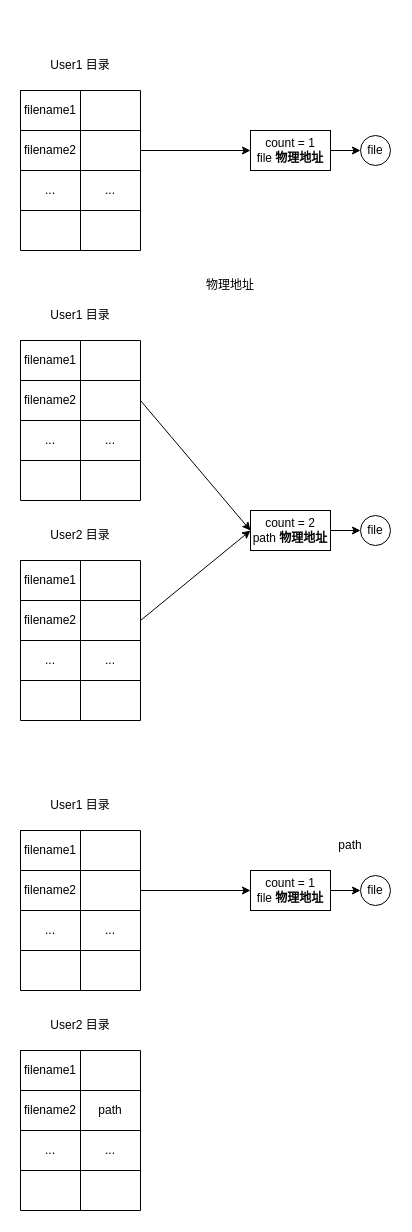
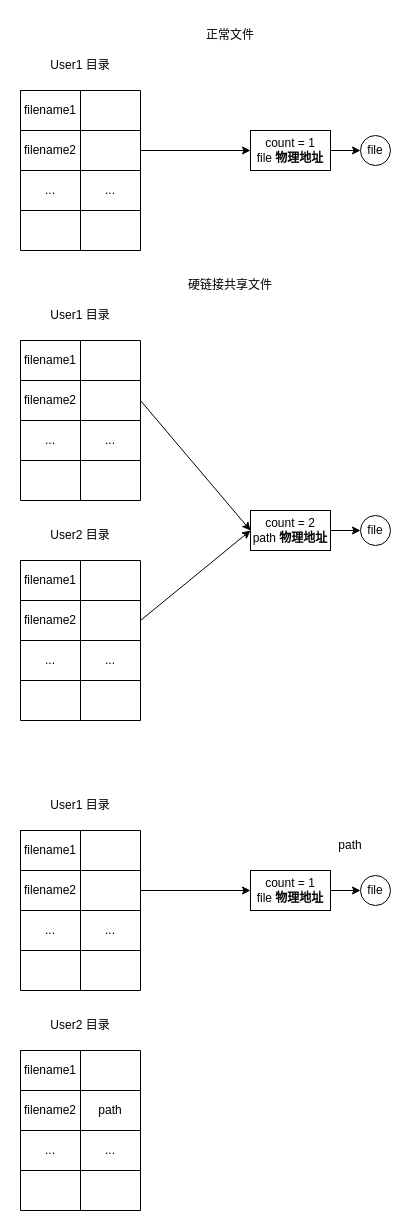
  <mxCell id="0" />
  <mxCell id="1" parent="0" />
  <mxCell id="2" value="" style="shape=table;html=1;whiteSpace=wrap;startSize=0;container=1;collapsible=0;childLayout=tableLayout;" vertex="1" parent="1"><mxGeometry x="20" y="340" width="120" height="160" as="geometry" /></mxCell>
  <mxCell id="3" value="" style="shape=tableRow;horizontal=0;startSize=0;swimlaneHead=0;swimlaneBody=0;top=0;left=0;bottom=0;right=0;collapsible=0;dropTarget=0;fillColor=none;points=[[0,0.5],[1,0.5]];portConstraint=eastwest;" vertex="1" parent="2"><mxGeometry width="120" height="40" as="geometry" /></mxCell>
  <mxCell id="4" value="filename1" style="shape=partialRectangle;html=1;whiteSpace=wrap;connectable=0;fillColor=none;top=0;left=0;bottom=0;right=0;overflow=hidden;" vertex="1" parent="3"><mxGeometry width="60" height="40" as="geometry"><mxRectangle width="60" height="40" as="alternateBounds" /></mxGeometry></mxCell>
  <mxCell id="5" value="" style="shape=partialRectangle;html=1;whiteSpace=wrap;connectable=0;fillColor=none;top=0;left=0;bottom=0;right=0;overflow=hidden;" vertex="1" parent="3"><mxGeometry x="60" width="60" height="40" as="geometry"><mxRectangle width="60" height="40" as="alternateBounds" /></mxGeometry></mxCell>
  <mxCell id="6" value="" style="shape=tableRow;horizontal=0;startSize=0;swimlaneHead=0;swimlaneBody=0;top=0;left=0;bottom=0;right=0;collapsible=0;dropTarget=0;fillColor=none;points=[[0,0.5],[1,0.5]];portConstraint=eastwest;" vertex="1" parent="2"><mxGeometry y="40" width="120" height="40" as="geometry" /></mxCell>
  <mxCell id="7" value="filename2" style="shape=partialRectangle;html=1;whiteSpace=wrap;connectable=0;fillColor=none;top=0;left=0;bottom=0;right=0;overflow=hidden;" vertex="1" parent="6"><mxGeometry width="60" height="40" as="geometry"><mxRectangle width="60" height="40" as="alternateBounds" /></mxGeometry></mxCell>
  <mxCell id="8" value="" style="shape=partialRectangle;html=1;whiteSpace=wrap;connectable=0;fillColor=none;top=0;left=0;bottom=0;right=0;overflow=hidden;" vertex="1" parent="6"><mxGeometry x="60" width="60" height="40" as="geometry"><mxRectangle width="60" height="40" as="alternateBounds" /></mxGeometry></mxCell>
  <mxCell id="9" style="shape=tableRow;horizontal=0;startSize=0;swimlaneHead=0;swimlaneBody=0;top=0;left=0;bottom=0;right=0;collapsible=0;dropTarget=0;fillColor=none;points=[[0,0.5],[1,0.5]];portConstraint=eastwest;" vertex="1" parent="2"><mxGeometry y="80" width="120" height="40" as="geometry" /></mxCell>
  <mxCell id="10" value="..." style="shape=partialRectangle;html=1;whiteSpace=wrap;connectable=0;fillColor=none;top=0;left=0;bottom=0;right=0;overflow=hidden;" vertex="1" parent="9"><mxGeometry width="60" height="40" as="geometry"><mxRectangle width="60" height="40" as="alternateBounds" /></mxGeometry></mxCell>
  <mxCell id="11" value="..." style="shape=partialRectangle;html=1;whiteSpace=wrap;connectable=0;fillColor=none;top=0;left=0;bottom=0;right=0;overflow=hidden;" vertex="1" parent="9"><mxGeometry x="60" width="60" height="40" as="geometry"><mxRectangle width="60" height="40" as="alternateBounds" /></mxGeometry></mxCell>
  <mxCell id="12" style="shape=tableRow;horizontal=0;startSize=0;swimlaneHead=0;swimlaneBody=0;top=0;left=0;bottom=0;right=0;collapsible=0;dropTarget=0;fillColor=none;points=[[0,0.5],[1,0.5]];portConstraint=eastwest;" vertex="1" parent="2"><mxGeometry y="120" width="120" height="40" as="geometry" /></mxCell>
  <mxCell id="13" style="shape=partialRectangle;html=1;whiteSpace=wrap;connectable=0;fillColor=none;top=0;left=0;bottom=0;right=0;overflow=hidden;" vertex="1" parent="12"><mxGeometry width="60" height="40" as="geometry"><mxRectangle width="60" height="40" as="alternateBounds" /></mxGeometry></mxCell>
  <mxCell id="14" style="shape=partialRectangle;html=1;whiteSpace=wrap;connectable=0;fillColor=none;top=0;left=0;bottom=0;right=0;overflow=hidden;" vertex="1" parent="12"><mxGeometry x="60" width="60" height="40" as="geometry"><mxRectangle width="60" height="40" as="alternateBounds" /></mxGeometry></mxCell>
  <mxCell id="15" value="User1 目录" style="text;html=1;strokeColor=none;fillColor=none;align=center;verticalAlign=middle;whiteSpace=wrap;rounded=0;" vertex="1" parent="1"><mxGeometry x="45" y="300" width="70" height="30" as="geometry" /></mxCell>
  <mxCell id="16" value="count = 2&lt;br&gt;path &lt;b&gt;物理地址&lt;/b&gt;" style="rounded=0;whiteSpace=wrap;html=1;" vertex="1" parent="1"><mxGeometry x="250" y="510" width="80" height="40" as="geometry" /></mxCell>
  <mxCell id="17" value="" style="shape=table;html=1;whiteSpace=wrap;startSize=0;container=1;collapsible=0;childLayout=tableLayout;" vertex="1" parent="1"><mxGeometry x="20" y="560" width="120" height="160" as="geometry" /></mxCell>
  <mxCell id="18" value="" style="shape=tableRow;horizontal=0;startSize=0;swimlaneHead=0;swimlaneBody=0;top=0;left=0;bottom=0;right=0;collapsible=0;dropTarget=0;fillColor=none;points=[[0,0.5],[1,0.5]];portConstraint=eastwest;" vertex="1" parent="17"><mxGeometry width="120" height="40" as="geometry" /></mxCell>
  <mxCell id="19" value="filename1" style="shape=partialRectangle;html=1;whiteSpace=wrap;connectable=0;fillColor=none;top=0;left=0;bottom=0;right=0;overflow=hidden;" vertex="1" parent="18"><mxGeometry width="60" height="40" as="geometry"><mxRectangle width="60" height="40" as="alternateBounds" /></mxGeometry></mxCell>
  <mxCell id="20" value="" style="shape=partialRectangle;html=1;whiteSpace=wrap;connectable=0;fillColor=none;top=0;left=0;bottom=0;right=0;overflow=hidden;" vertex="1" parent="18"><mxGeometry x="60" width="60" height="40" as="geometry"><mxRectangle width="60" height="40" as="alternateBounds" /></mxGeometry></mxCell>
  <mxCell id="21" value="" style="shape=tableRow;horizontal=0;startSize=0;swimlaneHead=0;swimlaneBody=0;top=0;left=0;bottom=0;right=0;collapsible=0;dropTarget=0;fillColor=none;points=[[0,0.5],[1,0.5]];portConstraint=eastwest;" vertex="1" parent="17"><mxGeometry y="40" width="120" height="40" as="geometry" /></mxCell>
  <mxCell id="22" value="filename2" style="shape=partialRectangle;html=1;whiteSpace=wrap;connectable=0;fillColor=none;top=0;left=0;bottom=0;right=0;overflow=hidden;" vertex="1" parent="21"><mxGeometry width="60" height="40" as="geometry"><mxRectangle width="60" height="40" as="alternateBounds" /></mxGeometry></mxCell>
  <mxCell id="23" value="" style="shape=partialRectangle;html=1;whiteSpace=wrap;connectable=0;fillColor=none;top=0;left=0;bottom=0;right=0;overflow=hidden;" vertex="1" parent="21"><mxGeometry x="60" width="60" height="40" as="geometry"><mxRectangle width="60" height="40" as="alternateBounds" /></mxGeometry></mxCell>
  <mxCell id="24" style="shape=tableRow;horizontal=0;startSize=0;swimlaneHead=0;swimlaneBody=0;top=0;left=0;bottom=0;right=0;collapsible=0;dropTarget=0;fillColor=none;points=[[0,0.5],[1,0.5]];portConstraint=eastwest;" vertex="1" parent="17"><mxGeometry y="80" width="120" height="40" as="geometry" /></mxCell>
  <mxCell id="25" value="..." style="shape=partialRectangle;html=1;whiteSpace=wrap;connectable=0;fillColor=none;top=0;left=0;bottom=0;right=0;overflow=hidden;" vertex="1" parent="24"><mxGeometry width="60" height="40" as="geometry"><mxRectangle width="60" height="40" as="alternateBounds" /></mxGeometry></mxCell>
  <mxCell id="26" value="..." style="shape=partialRectangle;html=1;whiteSpace=wrap;connectable=0;fillColor=none;top=0;left=0;bottom=0;right=0;overflow=hidden;" vertex="1" parent="24"><mxGeometry x="60" width="60" height="40" as="geometry"><mxRectangle width="60" height="40" as="alternateBounds" /></mxGeometry></mxCell>
  <mxCell id="27" style="shape=tableRow;horizontal=0;startSize=0;swimlaneHead=0;swimlaneBody=0;top=0;left=0;bottom=0;right=0;collapsible=0;dropTarget=0;fillColor=none;points=[[0,0.5],[1,0.5]];portConstraint=eastwest;" vertex="1" parent="17"><mxGeometry y="120" width="120" height="40" as="geometry" /></mxCell>
  <mxCell id="28" style="shape=partialRectangle;html=1;whiteSpace=wrap;connectable=0;fillColor=none;top=0;left=0;bottom=0;right=0;overflow=hidden;" vertex="1" parent="27"><mxGeometry width="60" height="40" as="geometry"><mxRectangle width="60" height="40" as="alternateBounds" /></mxGeometry></mxCell>
  <mxCell id="29" style="shape=partialRectangle;html=1;whiteSpace=wrap;connectable=0;fillColor=none;top=0;left=0;bottom=0;right=0;overflow=hidden;" vertex="1" parent="27"><mxGeometry x="60" width="60" height="40" as="geometry"><mxRectangle width="60" height="40" as="alternateBounds" /></mxGeometry></mxCell>
  <mxCell id="30" value="User2 目录" style="text;html=1;strokeColor=none;fillColor=none;align=center;verticalAlign=middle;whiteSpace=wrap;rounded=0;" vertex="1" parent="1"><mxGeometry x="45" y="520" width="70" height="30" as="geometry" /></mxCell>
  <mxCell id="31" value="" style="endArrow=classic;html=1;rounded=0;exitX=1;exitY=0.5;exitDx=0;exitDy=0;entryX=0;entryY=0.5;entryDx=0;entryDy=0;" edge="1" parent="1" source="6" target="16"><mxGeometry width="50" height="50" relative="1" as="geometry"><mxPoint x="190" y="540" as="sourcePoint" /><mxPoint x="240" y="490" as="targetPoint" /></mxGeometry></mxCell>
  <mxCell id="32" value="" style="endArrow=classic;html=1;rounded=0;exitX=1;exitY=0.5;exitDx=0;exitDy=0;entryX=0;entryY=0.5;entryDx=0;entryDy=0;" edge="1" parent="1" source="21" target="16"><mxGeometry width="50" height="50" relative="1" as="geometry"><mxPoint x="190" y="540" as="sourcePoint" /><mxPoint x="240" y="490" as="targetPoint" /></mxGeometry></mxCell>
  <mxCell id="33" value="file" style="ellipse;whiteSpace=wrap;html=1;aspect=fixed;" vertex="1" parent="1"><mxGeometry x="360" y="515" width="30" height="30" as="geometry" /></mxCell>
  <mxCell id="34" value="" style="endArrow=classic;html=1;rounded=0;exitX=1;exitY=0.5;exitDx=0;exitDy=0;entryX=0;entryY=0.5;entryDx=0;entryDy=0;" edge="1" parent="1" source="16" target="33"><mxGeometry width="50" height="50" relative="1" as="geometry"><mxPoint x="190" y="540" as="sourcePoint" /><mxPoint x="240" y="490" as="targetPoint" /></mxGeometry></mxCell>
  <mxCell id="35" value="" style="shape=table;html=1;whiteSpace=wrap;startSize=0;container=1;collapsible=0;childLayout=tableLayout;" vertex="1" parent="1"><mxGeometry x="20" y="90" width="120" height="160" as="geometry" /></mxCell>
  <mxCell id="36" value="" style="shape=tableRow;horizontal=0;startSize=0;swimlaneHead=0;swimlaneBody=0;top=0;left=0;bottom=0;right=0;collapsible=0;dropTarget=0;fillColor=none;points=[[0,0.5],[1,0.5]];portConstraint=eastwest;" vertex="1" parent="35"><mxGeometry width="120" height="40" as="geometry" /></mxCell>
  <mxCell id="37" value="filename1" style="shape=partialRectangle;html=1;whiteSpace=wrap;connectable=0;fillColor=none;top=0;left=0;bottom=0;right=0;overflow=hidden;" vertex="1" parent="36"><mxGeometry width="60" height="40" as="geometry"><mxRectangle width="60" height="40" as="alternateBounds" /></mxGeometry></mxCell>
  <mxCell id="38" value="" style="shape=partialRectangle;html=1;whiteSpace=wrap;connectable=0;fillColor=none;top=0;left=0;bottom=0;right=0;overflow=hidden;" vertex="1" parent="36"><mxGeometry x="60" width="60" height="40" as="geometry"><mxRectangle width="60" height="40" as="alternateBounds" /></mxGeometry></mxCell>
  <mxCell id="39" value="" style="shape=tableRow;horizontal=0;startSize=0;swimlaneHead=0;swimlaneBody=0;top=0;left=0;bottom=0;right=0;collapsible=0;dropTarget=0;fillColor=none;points=[[0,0.5],[1,0.5]];portConstraint=eastwest;" vertex="1" parent="35"><mxGeometry y="40" width="120" height="40" as="geometry" /></mxCell>
  <mxCell id="40" value="filename2" style="shape=partialRectangle;html=1;whiteSpace=wrap;connectable=0;fillColor=none;top=0;left=0;bottom=0;right=0;overflow=hidden;" vertex="1" parent="39"><mxGeometry width="60" height="40" as="geometry"><mxRectangle width="60" height="40" as="alternateBounds" /></mxGeometry></mxCell>
  <mxCell id="41" value="" style="shape=partialRectangle;html=1;whiteSpace=wrap;connectable=0;fillColor=none;top=0;left=0;bottom=0;right=0;overflow=hidden;" vertex="1" parent="39"><mxGeometry x="60" width="60" height="40" as="geometry"><mxRectangle width="60" height="40" as="alternateBounds" /></mxGeometry></mxCell>
  <mxCell id="42" style="shape=tableRow;horizontal=0;startSize=0;swimlaneHead=0;swimlaneBody=0;top=0;left=0;bottom=0;right=0;collapsible=0;dropTarget=0;fillColor=none;points=[[0,0.5],[1,0.5]];portConstraint=eastwest;" vertex="1" parent="35"><mxGeometry y="80" width="120" height="40" as="geometry" /></mxCell>
  <mxCell id="43" value="..." style="shape=partialRectangle;html=1;whiteSpace=wrap;connectable=0;fillColor=none;top=0;left=0;bottom=0;right=0;overflow=hidden;" vertex="1" parent="42"><mxGeometry width="60" height="40" as="geometry"><mxRectangle width="60" height="40" as="alternateBounds" /></mxGeometry></mxCell>
  <mxCell id="44" value="..." style="shape=partialRectangle;html=1;whiteSpace=wrap;connectable=0;fillColor=none;top=0;left=0;bottom=0;right=0;overflow=hidden;" vertex="1" parent="42"><mxGeometry x="60" width="60" height="40" as="geometry"><mxRectangle width="60" height="40" as="alternateBounds" /></mxGeometry></mxCell>
  <mxCell id="45" style="shape=tableRow;horizontal=0;startSize=0;swimlaneHead=0;swimlaneBody=0;top=0;left=0;bottom=0;right=0;collapsible=0;dropTarget=0;fillColor=none;points=[[0,0.5],[1,0.5]];portConstraint=eastwest;" vertex="1" parent="35"><mxGeometry y="120" width="120" height="40" as="geometry" /></mxCell>
  <mxCell id="46" style="shape=partialRectangle;html=1;whiteSpace=wrap;connectable=0;fillColor=none;top=0;left=0;bottom=0;right=0;overflow=hidden;" vertex="1" parent="45"><mxGeometry width="60" height="40" as="geometry"><mxRectangle width="60" height="40" as="alternateBounds" /></mxGeometry></mxCell>
  <mxCell id="47" style="shape=partialRectangle;html=1;whiteSpace=wrap;connectable=0;fillColor=none;top=0;left=0;bottom=0;right=0;overflow=hidden;" vertex="1" parent="45"><mxGeometry x="60" width="60" height="40" as="geometry"><mxRectangle width="60" height="40" as="alternateBounds" /></mxGeometry></mxCell>
  <mxCell id="48" value="User1 目录" style="text;html=1;strokeColor=none;fillColor=none;align=center;verticalAlign=middle;whiteSpace=wrap;rounded=0;" vertex="1" parent="1"><mxGeometry x="45" y="50" width="70" height="30" as="geometry" /></mxCell>
  <mxCell id="49" value="count = 1&lt;br&gt;file &lt;b&gt;物理地址&lt;/b&gt;" style="rounded=0;whiteSpace=wrap;html=1;" vertex="1" parent="1"><mxGeometry x="250" y="130" width="80" height="40" as="geometry" /></mxCell>
  <mxCell id="50" value="" style="endArrow=classic;html=1;rounded=0;exitX=1;exitY=0.5;exitDx=0;exitDy=0;entryX=0;entryY=0.5;entryDx=0;entryDy=0;" edge="1" parent="1" source="39" target="49"><mxGeometry width="50" height="50" relative="1" as="geometry"><mxPoint x="190" y="290" as="sourcePoint" /><mxPoint x="240" y="240" as="targetPoint" /></mxGeometry></mxCell>
  <mxCell id="51" value="file" style="ellipse;whiteSpace=wrap;html=1;aspect=fixed;" vertex="1" parent="1"><mxGeometry x="360" y="135" width="30" height="30" as="geometry" /></mxCell>
  <mxCell id="52" value="" style="endArrow=classic;html=1;rounded=0;exitX=1;exitY=0.5;exitDx=0;exitDy=0;entryX=0;entryY=0.5;entryDx=0;entryDy=0;" edge="1" parent="1" source="49" target="51"><mxGeometry width="50" height="50" relative="1" as="geometry"><mxPoint x="190" y="160" as="sourcePoint" /><mxPoint x="240" y="110" as="targetPoint" /></mxGeometry></mxCell>
- <mxCell id="54" value="物理地址" style="text;html=1;strokeColor=none;fillColor=none;align=center;verticalAlign=middle;whiteSpace=wrap;rounded=0;" vertex="1" parent="1"><mxGeometry x="180" y="270" width="100" height="30" as="geometry" /></mxCell>
+ <mxCell id="53" value="正常文件" style="text;html=1;strokeColor=none;fillColor=none;align=center;verticalAlign=middle;whiteSpace=wrap;rounded=0;" vertex="1" parent="1"><mxGeometry x="200" y="20" width="60" height="30" as="geometry" /></mxCell>
+ <mxCell id="54" value="硬链接共享文件" style="text;html=1;strokeColor=none;fillColor=none;align=center;verticalAlign=middle;whiteSpace=wrap;rounded=0;" vertex="1" parent="1"><mxGeometry x="180" y="270" width="100" height="30" as="geometry" /></mxCell>
  <mxCell id="55" value="" style="shape=table;html=1;whiteSpace=wrap;startSize=0;container=1;collapsible=0;childLayout=tableLayout;" vertex="1" parent="1"><mxGeometry x="20" y="830" width="120" height="160" as="geometry" /></mxCell>
  <mxCell id="56" value="" style="shape=tableRow;horizontal=0;startSize=0;swimlaneHead=0;swimlaneBody=0;top=0;left=0;bottom=0;right=0;collapsible=0;dropTarget=0;fillColor=none;points=[[0,0.5],[1,0.5]];portConstraint=eastwest;" vertex="1" parent="55"><mxGeometry width="120" height="40" as="geometry" /></mxCell>
  <mxCell id="57" value="filename1" style="shape=partialRectangle;html=1;whiteSpace=wrap;connectable=0;fillColor=none;top=0;left=0;bottom=0;right=0;overflow=hidden;" vertex="1" parent="56"><mxGeometry width="60" height="40" as="geometry"><mxRectangle width="60" height="40" as="alternateBounds" /></mxGeometry></mxCell>
  <mxCell id="58" value="" style="shape=partialRectangle;html=1;whiteSpace=wrap;connectable=0;fillColor=none;top=0;left=0;bottom=0;right=0;overflow=hidden;" vertex="1" parent="56"><mxGeometry x="60" width="60" height="40" as="geometry"><mxRectangle width="60" height="40" as="alternateBounds" /></mxGeometry></mxCell>
  <mxCell id="59" value="" style="shape=tableRow;horizontal=0;startSize=0;swimlaneHead=0;swimlaneBody=0;top=0;left=0;bottom=0;right=0;collapsible=0;dropTarget=0;fillColor=none;points=[[0,0.5],[1,0.5]];portConstraint=eastwest;" vertex="1" parent="55"><mxGeometry y="40" width="120" height="40" as="geometry" /></mxCell>
  <mxCell id="60" value="filename2" style="shape=partialRectangle;html=1;whiteSpace=wrap;connectable=0;fillColor=none;top=0;left=0;bottom=0;right=0;overflow=hidden;" vertex="1" parent="59"><mxGeometry width="60" height="40" as="geometry"><mxRectangle width="60" height="40" as="alternateBounds" /></mxGeometry></mxCell>
  <mxCell id="61" value="" style="shape=partialRectangle;html=1;whiteSpace=wrap;connectable=0;fillColor=none;top=0;left=0;bottom=0;right=0;overflow=hidden;" vertex="1" parent="59"><mxGeometry x="60" width="60" height="40" as="geometry"><mxRectangle width="60" height="40" as="alternateBounds" /></mxGeometry></mxCell>
  <mxCell id="62" style="shape=tableRow;horizontal=0;startSize=0;swimlaneHead=0;swimlaneBody=0;top=0;left=0;bottom=0;right=0;collapsible=0;dropTarget=0;fillColor=none;points=[[0,0.5],[1,0.5]];portConstraint=eastwest;" vertex="1" parent="55"><mxGeometry y="80" width="120" height="40" as="geometry" /></mxCell>
  <mxCell id="63" value="..." style="shape=partialRectangle;html=1;whiteSpace=wrap;connectable=0;fillColor=none;top=0;left=0;bottom=0;right=0;overflow=hidden;" vertex="1" parent="62"><mxGeometry width="60" height="40" as="geometry"><mxRectangle width="60" height="40" as="alternateBounds" /></mxGeometry></mxCell>
  <mxCell id="64" value="..." style="shape=partialRectangle;html=1;whiteSpace=wrap;connectable=0;fillColor=none;top=0;left=0;bottom=0;right=0;overflow=hidden;" vertex="1" parent="62"><mxGeometry x="60" width="60" height="40" as="geometry"><mxRectangle width="60" height="40" as="alternateBounds" /></mxGeometry></mxCell>
  <mxCell id="65" style="shape=tableRow;horizontal=0;startSize=0;swimlaneHead=0;swimlaneBody=0;top=0;left=0;bottom=0;right=0;collapsible=0;dropTarget=0;fillColor=none;points=[[0,0.5],[1,0.5]];portConstraint=eastwest;" vertex="1" parent="55"><mxGeometry y="120" width="120" height="40" as="geometry" /></mxCell>
  <mxCell id="66" style="shape=partialRectangle;html=1;whiteSpace=wrap;connectable=0;fillColor=none;top=0;left=0;bottom=0;right=0;overflow=hidden;" vertex="1" parent="65"><mxGeometry width="60" height="40" as="geometry"><mxRectangle width="60" height="40" as="alternateBounds" /></mxGeometry></mxCell>
  <mxCell id="67" style="shape=partialRectangle;html=1;whiteSpace=wrap;connectable=0;fillColor=none;top=0;left=0;bottom=0;right=0;overflow=hidden;" vertex="1" parent="65"><mxGeometry x="60" width="60" height="40" as="geometry"><mxRectangle width="60" height="40" as="alternateBounds" /></mxGeometry></mxCell>
  <mxCell id="68" value="User1 目录" style="text;html=1;strokeColor=none;fillColor=none;align=center;verticalAlign=middle;whiteSpace=wrap;rounded=0;" vertex="1" parent="1"><mxGeometry x="45" y="790" width="70" height="30" as="geometry" /></mxCell>
  <mxCell id="69" value="count = 1&lt;br&gt;file &lt;b&gt;物理地址&lt;/b&gt;" style="rounded=0;whiteSpace=wrap;html=1;" vertex="1" parent="1"><mxGeometry x="250" y="870" width="80" height="40" as="geometry" /></mxCell>
  <mxCell id="70" value="" style="shape=table;html=1;whiteSpace=wrap;startSize=0;container=1;collapsible=0;childLayout=tableLayout;" vertex="1" parent="1"><mxGeometry x="20" y="1050" width="120" height="160" as="geometry" /></mxCell>
  <mxCell id="71" value="" style="shape=tableRow;horizontal=0;startSize=0;swimlaneHead=0;swimlaneBody=0;top=0;left=0;bottom=0;right=0;collapsible=0;dropTarget=0;fillColor=none;points=[[0,0.5],[1,0.5]];portConstraint=eastwest;" vertex="1" parent="70"><mxGeometry width="120" height="40" as="geometry" /></mxCell>
  <mxCell id="72" value="filename1" style="shape=partialRectangle;html=1;whiteSpace=wrap;connectable=0;fillColor=none;top=0;left=0;bottom=0;right=0;overflow=hidden;" vertex="1" parent="71"><mxGeometry width="60" height="40" as="geometry"><mxRectangle width="60" height="40" as="alternateBounds" /></mxGeometry></mxCell>
  <mxCell id="73" value="" style="shape=partialRectangle;html=1;whiteSpace=wrap;connectable=0;fillColor=none;top=0;left=0;bottom=0;right=0;overflow=hidden;" vertex="1" parent="71"><mxGeometry x="60" width="60" height="40" as="geometry"><mxRectangle width="60" height="40" as="alternateBounds" /></mxGeometry></mxCell>
  <mxCell id="74" value="" style="shape=tableRow;horizontal=0;startSize=0;swimlaneHead=0;swimlaneBody=0;top=0;left=0;bottom=0;right=0;collapsible=0;dropTarget=0;fillColor=none;points=[[0,0.5],[1,0.5]];portConstraint=eastwest;" vertex="1" parent="70"><mxGeometry y="40" width="120" height="40" as="geometry" /></mxCell>
  <mxCell id="75" value="filename2" style="shape=partialRectangle;html=1;whiteSpace=wrap;connectable=0;fillColor=none;top=0;left=0;bottom=0;right=0;overflow=hidden;" vertex="1" parent="74"><mxGeometry width="60" height="40" as="geometry"><mxRectangle width="60" height="40" as="alternateBounds" /></mxGeometry></mxCell>
  <mxCell id="76" value="path" style="shape=partialRectangle;html=1;whiteSpace=wrap;connectable=0;fillColor=none;top=0;left=0;bottom=0;right=0;overflow=hidden;" vertex="1" parent="74"><mxGeometry x="60" width="60" height="40" as="geometry"><mxRectangle width="60" height="40" as="alternateBounds" /></mxGeometry></mxCell>
  <mxCell id="77" style="shape=tableRow;horizontal=0;startSize=0;swimlaneHead=0;swimlaneBody=0;top=0;left=0;bottom=0;right=0;collapsible=0;dropTarget=0;fillColor=none;points=[[0,0.5],[1,0.5]];portConstraint=eastwest;" vertex="1" parent="70"><mxGeometry y="80" width="120" height="40" as="geometry" /></mxCell>
  <mxCell id="78" value="..." style="shape=partialRectangle;html=1;whiteSpace=wrap;connectable=0;fillColor=none;top=0;left=0;bottom=0;right=0;overflow=hidden;" vertex="1" parent="77"><mxGeometry width="60" height="40" as="geometry"><mxRectangle width="60" height="40" as="alternateBounds" /></mxGeometry></mxCell>
  <mxCell id="79" value="..." style="shape=partialRectangle;html=1;whiteSpace=wrap;connectable=0;fillColor=none;top=0;left=0;bottom=0;right=0;overflow=hidden;" vertex="1" parent="77"><mxGeometry x="60" width="60" height="40" as="geometry"><mxRectangle width="60" height="40" as="alternateBounds" /></mxGeometry></mxCell>
  <mxCell id="80" style="shape=tableRow;horizontal=0;startSize=0;swimlaneHead=0;swimlaneBody=0;top=0;left=0;bottom=0;right=0;collapsible=0;dropTarget=0;fillColor=none;points=[[0,0.5],[1,0.5]];portConstraint=eastwest;" vertex="1" parent="70"><mxGeometry y="120" width="120" height="40" as="geometry" /></mxCell>
  <mxCell id="81" style="shape=partialRectangle;html=1;whiteSpace=wrap;connectable=0;fillColor=none;top=0;left=0;bottom=0;right=0;overflow=hidden;" vertex="1" parent="80"><mxGeometry width="60" height="40" as="geometry"><mxRectangle width="60" height="40" as="alternateBounds" /></mxGeometry></mxCell>
  <mxCell id="82" style="shape=partialRectangle;html=1;whiteSpace=wrap;connectable=0;fillColor=none;top=0;left=0;bottom=0;right=0;overflow=hidden;" vertex="1" parent="80"><mxGeometry x="60" width="60" height="40" as="geometry"><mxRectangle width="60" height="40" as="alternateBounds" /></mxGeometry></mxCell>
  <mxCell id="83" value="User2 目录" style="text;html=1;strokeColor=none;fillColor=none;align=center;verticalAlign=middle;whiteSpace=wrap;rounded=0;" vertex="1" parent="1"><mxGeometry x="45" y="1010" width="70" height="30" as="geometry" /></mxCell>
  <mxCell id="84" value="" style="endArrow=classic;html=1;rounded=0;exitX=1;exitY=0.5;exitDx=0;exitDy=0;entryX=0;entryY=0.5;entryDx=0;entryDy=0;" edge="1" parent="1" source="59" target="69"><mxGeometry width="50" height="50" relative="1" as="geometry"><mxPoint x="190" y="1030" as="sourcePoint" /><mxPoint x="240" y="980" as="targetPoint" /></mxGeometry></mxCell>
  <mxCell id="85" value="file" style="ellipse;whiteSpace=wrap;html=1;aspect=fixed;" vertex="1" parent="1"><mxGeometry x="360" y="875" width="30" height="30" as="geometry" /></mxCell>
  <mxCell id="86" value="" style="endArrow=classic;html=1;rounded=0;exitX=1;exitY=0.5;exitDx=0;exitDy=0;entryX=0;entryY=0.5;entryDx=0;entryDy=0;" edge="1" parent="1" source="69" target="85"><mxGeometry width="50" height="50" relative="1" as="geometry"><mxPoint x="190" y="900" as="sourcePoint" /><mxPoint x="240" y="850" as="targetPoint" /></mxGeometry></mxCell>
  <mxCell id="87" value="path" style="text;html=1;strokeColor=none;fillColor=none;align=center;verticalAlign=middle;whiteSpace=wrap;rounded=0;" vertex="1" parent="1"><mxGeometry x="320" y="830" width="60" height="30" as="geometry" /></mxCell>
